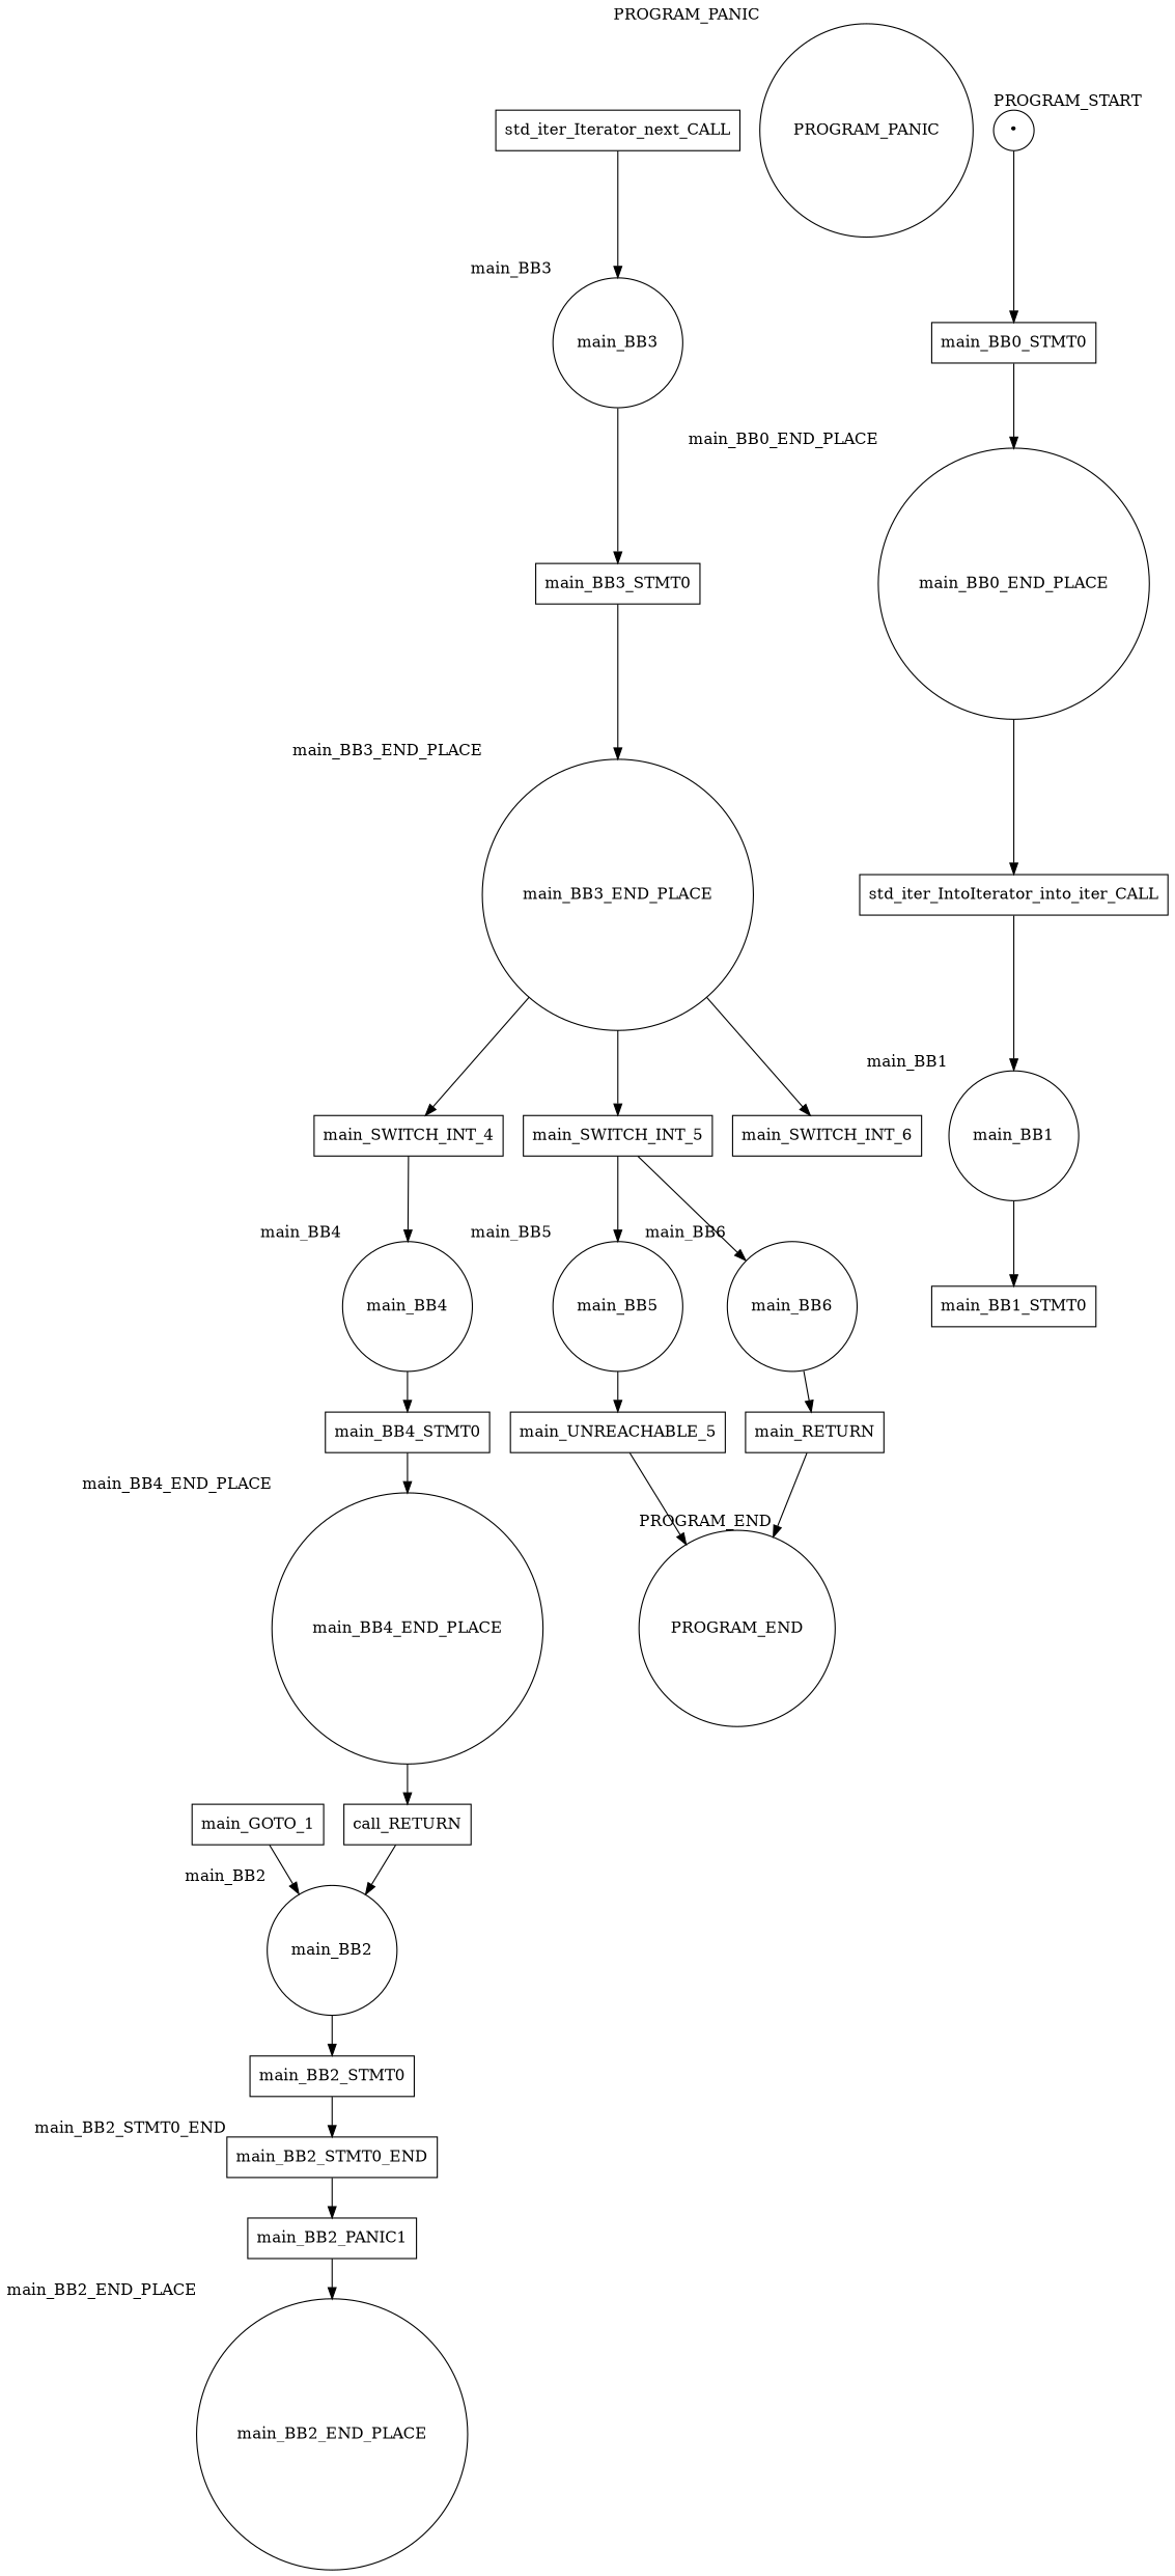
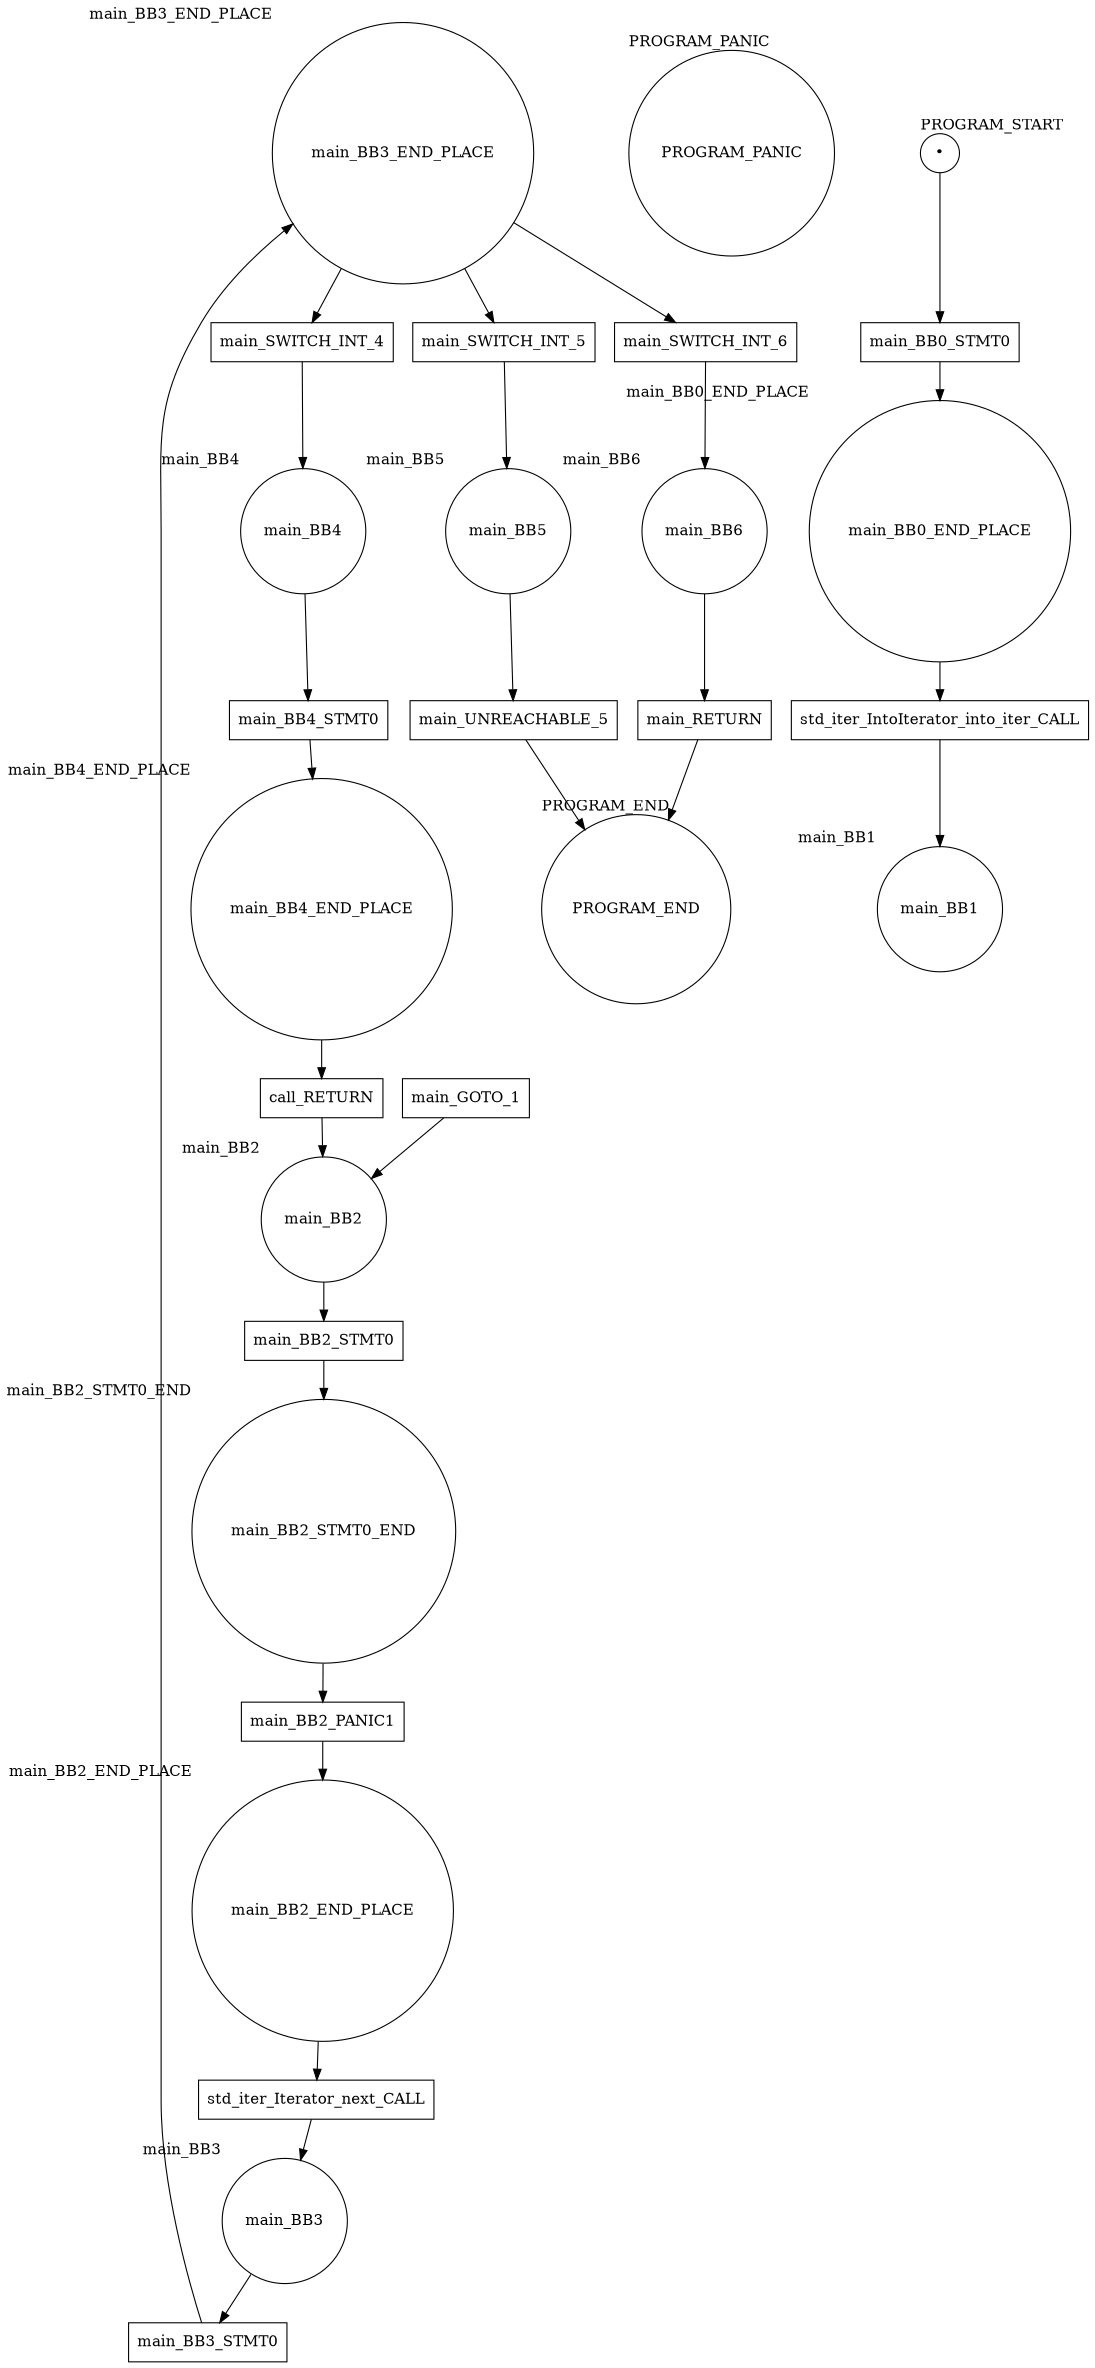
  digraph {
    node [shape=box]
    PROGRAM_END [shape=circle xlabel=PROGRAM_END]
    PROGRAM_PANIC [shape=circle xlabel=PROGRAM_PANIC]
    n3 [label="•" shape=circle xlabel=PROGRAM_START]
    n4 [label=main_BB0_STMT0]
    main_BB0_END_PLACE [shape=circle xlabel=main_BB0_END_PLACE]
    n6 [label=std_iter_IntoIterator_into_iter_CALL]
    main_BB1 [shape=circle xlabel=main_BB1]
-   n8 [label=main_BB1_STMT0]
    n9 [label=main_GOTO_1]
    main_BB2 [shape=circle xlabel=main_BB2]
    n11 [label=main_BB2_STMT0]
-   main_BB2_STMT0_END [xlabel=main_BB2_STMT0_END]
+   main_BB2_STMT0_END [shape=circle xlabel=main_BB2_STMT0_END]
    main_BB2_END_PLACE [shape=circle xlabel=main_BB2_END_PLACE]
    n14 [label=std_iter_Iterator_next_CALL]
    main_BB3 [shape=circle xlabel=main_BB3]
    n16 [label=main_BB2_PANIC1]
    n17 [label=main_BB3_STMT0]
    main_BB3_END_PLACE [shape=circle xlabel=main_BB3_END_PLACE]
    n19 [label=main_SWITCH_INT_4]
    n20 [label=main_SWITCH_INT_5]
    n21 [label=main_SWITCH_INT_6]
    main_BB4 [shape=circle xlabel=main_BB4]
    main_BB5 [shape=circle xlabel=main_BB5]
    main_BB6 [shape=circle xlabel=main_BB6]
    n25 [label=main_BB4_STMT0]
    main_BB4_END_PLACE [shape=circle xlabel=main_BB4_END_PLACE]
    n27 [label=call_RETURN]
    n28 [label=main_UNREACHABLE_5]
    n29 [label=main_RETURN]
    n3 -> n4
    n4 -> main_BB0_END_PLACE
    main_BB0_END_PLACE -> n6
    n6 -> main_BB1
-   main_BB1 -> n8
    n9 -> main_BB2
    main_BB2 -> n11
    n11 -> main_BB2_STMT0_END
    main_BB2_STMT0_END -> n16
+   main_BB2_END_PLACE -> n14
    n14 -> main_BB3
    main_BB3 -> n17
    n16 -> main_BB2_END_PLACE
    n17 -> main_BB3_END_PLACE
    main_BB3_END_PLACE -> n19
    main_BB3_END_PLACE -> n20
    main_BB3_END_PLACE -> n21
    n19 -> main_BB4
    n20 -> main_BB5
-   n20 -> main_BB6
+   n21 -> main_BB6
    main_BB4 -> n25
    main_BB5 -> n28
    main_BB6 -> n29
    n25 -> main_BB4_END_PLACE
    main_BB4_END_PLACE -> n27
    n27 -> main_BB2
    n28 -> PROGRAM_END
    n29 -> PROGRAM_END
  }
